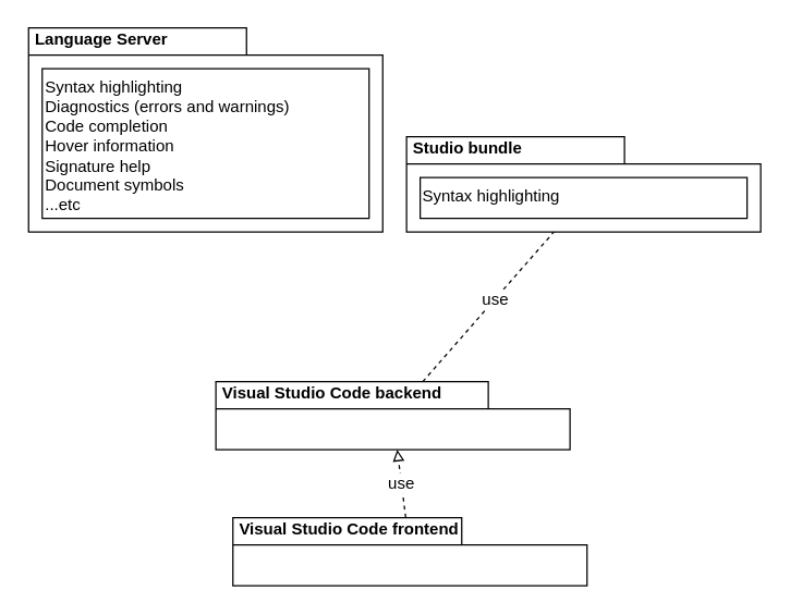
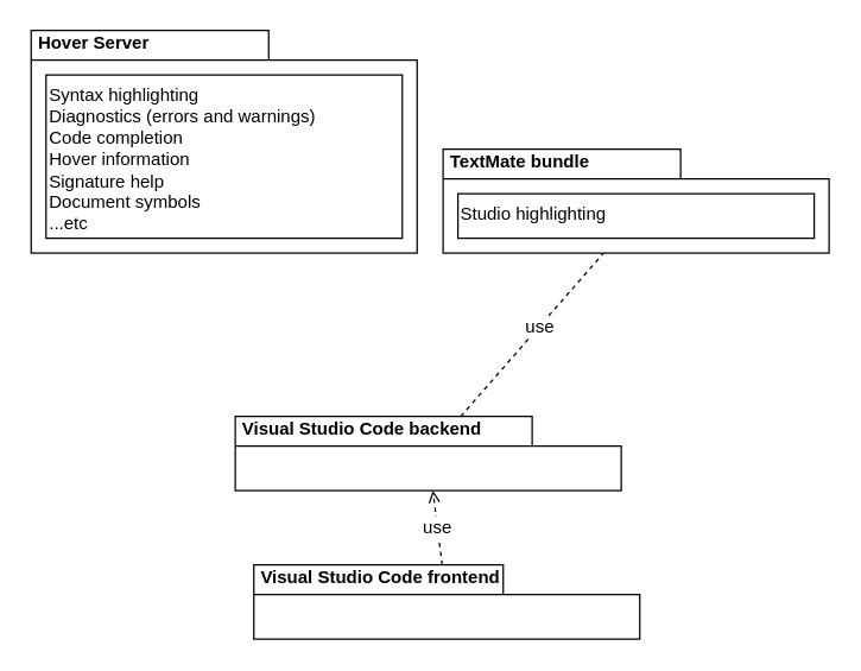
  <mxCell id="0" />
  <mxCell id="1" parent="0" />
  <mxCell id="2" value="use" style="edgeStyle=none;html=1;dashed=1;fontSize=12;endArrow=open;endFill=0;" parent="1" source="3" target="9" edge="1"><mxGeometry relative="1" as="geometry" /></mxCell>
  <mxCell id="3" value="Visual Studio Code backend" style="shape=folder;fontStyle=1;spacingTop=0;tabWidth=200;tabHeight=20;tabPosition=left;verticalAlign=bottom;align=left;labelPosition=left;verticalLabelPosition=top;spacingLeft=265;spacing=0;spacingBottom=-16;spacingRight=0;" parent="1" vertex="1"><mxGeometry x="158" y="280" width="260" height="50" as="geometry" /></mxCell>
- <mxCell id="4" value="use" style="edgeStyle=none;html=1;fontSize=12;dashed=1;endArrow=block;endFill=0;" parent="1" source="5" target="3" edge="1"><mxGeometry relative="1" as="geometry" /></mxCell>
+ <mxCell id="4" value="use" style="edgeStyle=none;html=1;fontSize=12;dashed=1;endArrow=open;endFill=0;" parent="1" source="5" target="3" edge="1"><mxGeometry relative="1" as="geometry" /></mxCell>
  <mxCell id="5" value="Visual Studio Code frontend" style="shape=folder;fontStyle=1;spacingTop=0;tabWidth=168;tabHeight=20;tabPosition=left;verticalAlign=bottom;align=left;labelPosition=left;verticalLabelPosition=top;spacingLeft=265;spacing=0;spacingBottom=-16;spacingRight=0;" parent="1" vertex="1"><mxGeometry x="170.5" y="380" width="260" height="50" as="geometry" /></mxCell>
- <mxCell id="6" value="Language Server" style="shape=folder;fontStyle=1;spacingTop=0;tabWidth=160;tabHeight=20;tabPosition=left;verticalAlign=bottom;align=left;labelPosition=left;verticalLabelPosition=top;spacingLeft=265;spacing=0;spacingBottom=-16;spacingRight=0;" parent="1" vertex="1"><mxGeometry x="20.5" y="20" width="260" height="150" as="geometry" /></mxCell>
+ <mxCell id="6" value="Hover Server" style="shape=folder;fontStyle=1;spacingTop=0;tabWidth=160;tabHeight=20;tabPosition=left;verticalAlign=bottom;align=left;labelPosition=left;verticalLabelPosition=top;spacingLeft=265;spacing=0;spacingBottom=-16;spacingRight=0;" parent="1" vertex="1"><mxGeometry x="20.5" y="20" width="260" height="150" as="geometry" /></mxCell>
  <mxCell id="7" value="Syntax highlighting&#10;Diagnostics (errors and warnings)&#10;Code completion&#10;Hover information&#10;Signature help&#10;Document symbols&#10;...etc" style="rounded=0;align=left;verticalAlign=top;spacing=2;horizontal=1;fontSize=12;whiteSpace=wrap;" parent="1" vertex="1"><mxGeometry x="30.5" y="50" width="240" height="110" as="geometry" /></mxCell>
- <mxCell id="8" value="Studio bundle" style="shape=folder;fontStyle=1;spacingTop=0;tabWidth=160;tabHeight=20;tabPosition=left;verticalAlign=bottom;align=left;labelPosition=left;verticalLabelPosition=top;spacingLeft=265;spacing=0;spacingBottom=-16;spacingRight=0;" parent="1" vertex="1"><mxGeometry x="298" y="100" width="260" height="70" as="geometry" /></mxCell>
- <mxCell id="9" value="Syntax highlighting" style="rounded=0;align=left;verticalAlign=top;spacing=2;horizontal=1;fontSize=12;whiteSpace=wrap;" parent="1" vertex="1"><mxGeometry x="308" y="130" width="240" height="30" as="geometry" /></mxCell>
+ <mxCell id="8" value="TextMate bundle" style="shape=folder;fontStyle=1;spacingTop=0;tabWidth=160;tabHeight=20;tabPosition=left;verticalAlign=bottom;align=left;labelPosition=left;verticalLabelPosition=top;spacingLeft=265;spacing=0;spacingBottom=-16;spacingRight=0;" parent="1" vertex="1"><mxGeometry x="298" y="100" width="260" height="70" as="geometry" /></mxCell>
+ <mxCell id="9" value="Studio highlighting" style="rounded=0;align=left;verticalAlign=top;spacing=2;horizontal=1;fontSize=12;whiteSpace=wrap;" parent="1" vertex="1"><mxGeometry x="308" y="130" width="240" height="30" as="geometry" /></mxCell>
